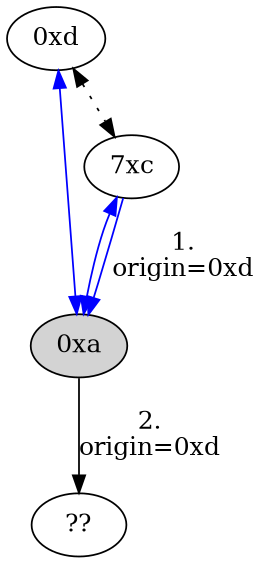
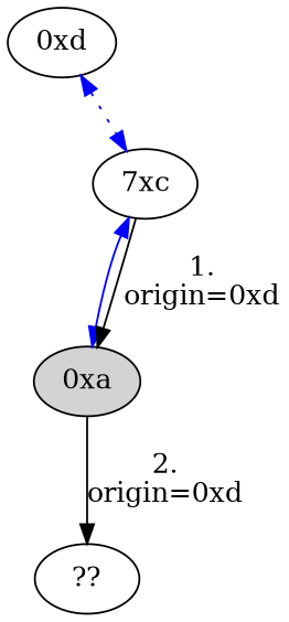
  digraph {
    edge [color=blue dir=both]
    n1 [label="0xa" style=filled]
    "??"
    "0xd"
    n4 [label="7xc"]
    n1 -> "??" [label="2.\norigin=0xd" color="" dir=""]
-   "0xd" -> n1
-   "0xd" -> n4 [color=black style=dotted]
+   "0xd" -> n4 [style=dotted]
    n4 -> n1
-   n4 -> n1 [label="1.\norigin=0xd" dir=""]
+   n4 -> n1 [label="1.\norigin=0xd" color="" dir=""]
  }
